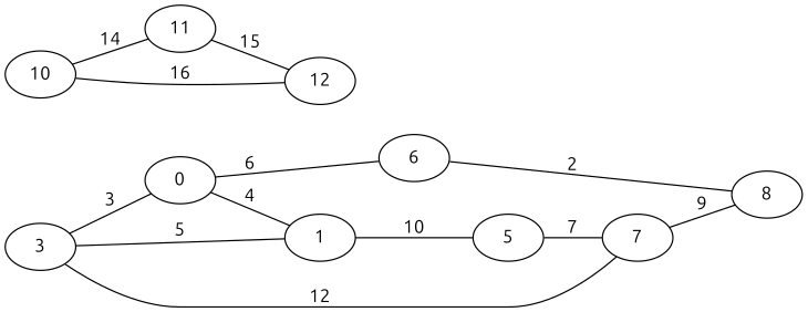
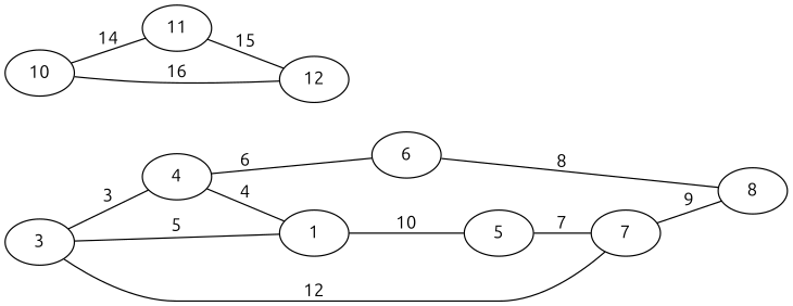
  graph {
    fontname=Ubuntu
    rankdir=LR
    node [fontname=Ubuntu]
    edge [fontname=Ubuntu]
-   4 [label=0]
+   4
    1
    6
    5
    8
    3
    7
    10
    11
    12
    4 -- 1 [label=4]
    4 -- 6 [label=6]
    1 -- 5 [label=10]
-   6 -- 8 [label=2]
+   6 -- 8 [label=8]
    5 -- 7 [label=7]
    3 -- 4 [label=3]
    3 -- 1 [label=5]
    3 -- 7 [label=12]
    7 -- 8 [label=9]
    10 -- 11 [label=14]
    10 -- 12 [label=16]
    11 -- 12 [label=15]
  }
